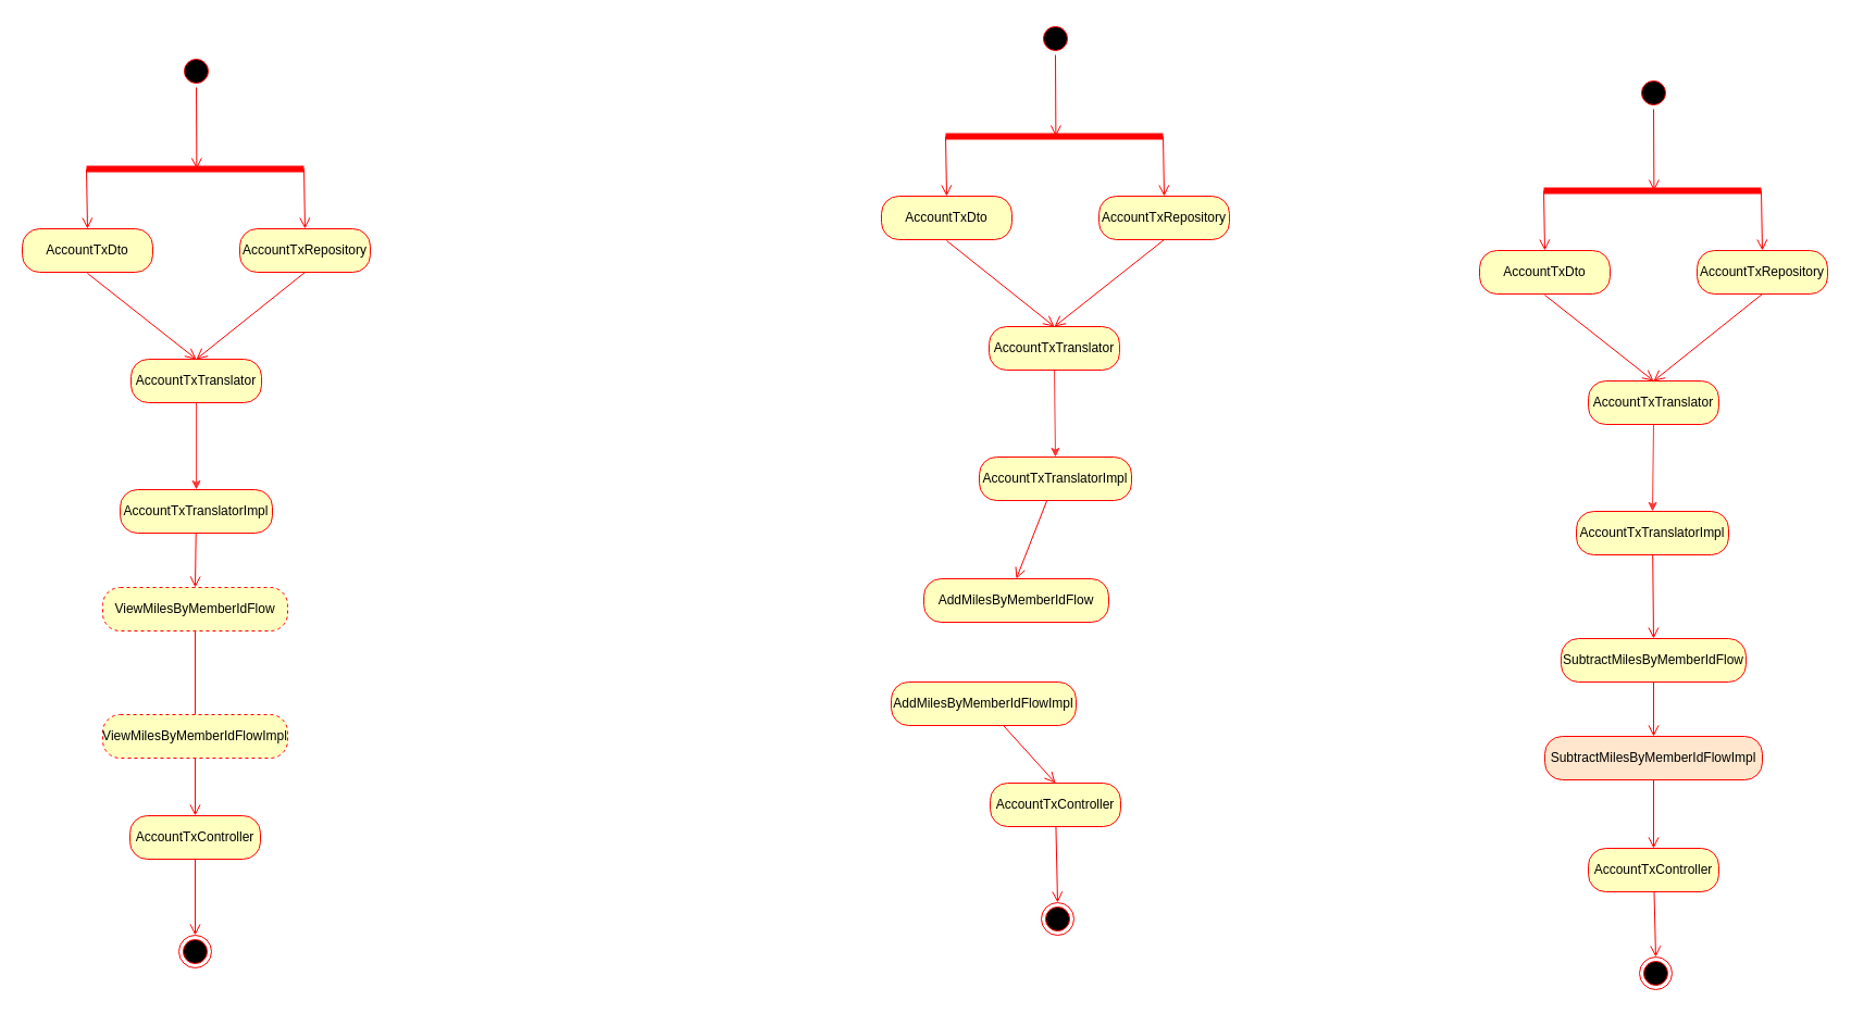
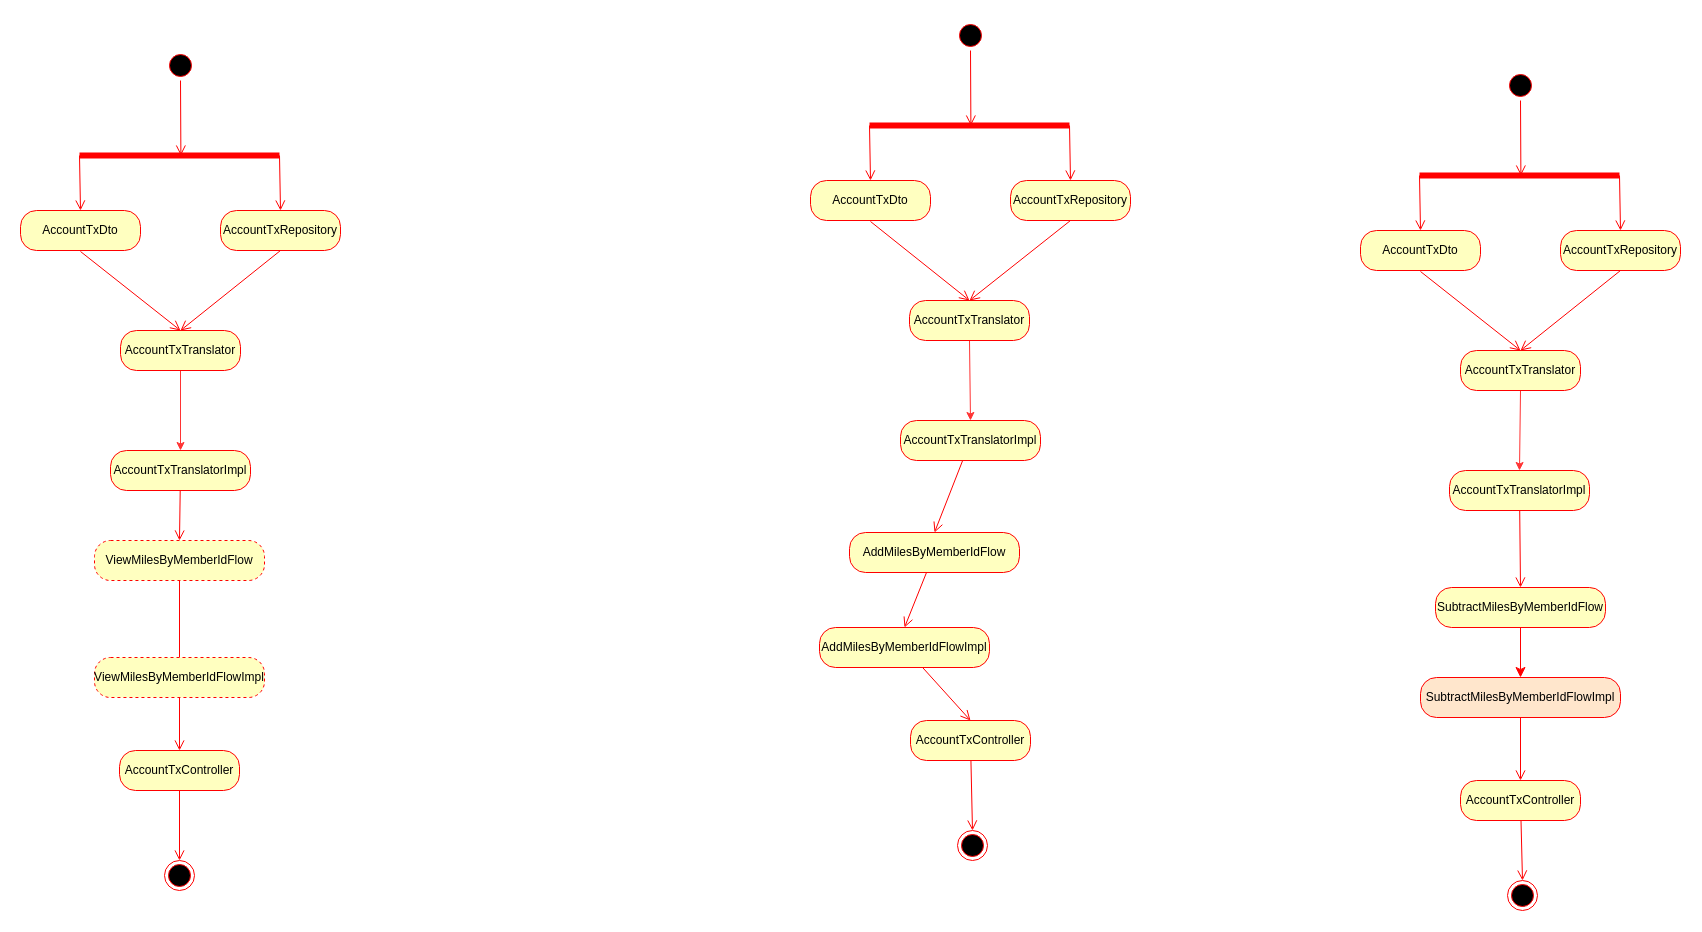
  <mxCell id="0" />
  <mxCell id="1" parent="0" />
  <mxCell id="2" value="" style="ellipse;html=1;shape=startState;fillColor=#000000;strokeColor=#ff0000;" vertex="1" parent="1"><mxGeometry x="955" y="20" width="30" height="30" as="geometry" /></mxCell>
  <mxCell id="3" value="" style="html=1;verticalAlign=bottom;endArrow=open;endSize=8;strokeColor=#ff0000;rounded=0;entryX=0.507;entryY=0.505;entryDx=0;entryDy=0;entryPerimeter=0;" edge="1" target="16" parent="1"><mxGeometry relative="1" as="geometry"><mxPoint x="970" y="120" as="targetPoint" /><mxPoint x="970" y="50" as="sourcePoint" /></mxGeometry></mxCell>
  <mxCell id="4" value="" style="ellipse;html=1;shape=endState;fillColor=#000000;strokeColor=#ff0000;" vertex="1" parent="1"><mxGeometry x="957" y="830" width="30" height="30" as="geometry" /></mxCell>
  <mxCell id="5" value="AccountTxDto" style="rounded=1;whiteSpace=wrap;html=1;arcSize=40;fontColor=#000000;fillColor=#ffffc0;strokeColor=#ff0000;" vertex="1" parent="1"><mxGeometry x="810" y="180" width="120" height="40" as="geometry" /></mxCell>
  <mxCell id="6" value="" style="html=1;verticalAlign=bottom;endArrow=open;endSize=8;strokeColor=#ff0000;rounded=0;entryX=0.5;entryY=0;entryDx=0;entryDy=0;" edge="1" target="8" parent="1"><mxGeometry relative="1" as="geometry"><mxPoint x="870" y="281" as="targetPoint" /><mxPoint x="870" y="221" as="sourcePoint" /></mxGeometry></mxCell>
  <mxCell id="7" style="edgeStyle=none;rounded=0;orthogonalLoop=1;jettySize=auto;html=1;exitX=0.5;exitY=1;exitDx=0;exitDy=0;entryX=0.5;entryY=0;entryDx=0;entryDy=0;strokeColor=#FF3333;" edge="1" source="8" target="10" parent="1"><mxGeometry relative="1" as="geometry" /></mxCell>
  <mxCell id="8" value="AccountTxTranslator" style="rounded=1;whiteSpace=wrap;html=1;arcSize=40;fontColor=#000000;fillColor=#ffffc0;strokeColor=#ff0000;" vertex="1" parent="1"><mxGeometry x="909" y="300" width="120" height="40" as="geometry" /></mxCell>
  <mxCell id="9" value="" style="html=1;verticalAlign=bottom;endArrow=open;endSize=8;strokeColor=#ff0000;rounded=0;entryX=0.5;entryY=0;entryDx=0;entryDy=0;" edge="1" target="8" parent="1"><mxGeometry relative="1" as="geometry"><mxPoint x="1070" y="281" as="targetPoint" /><mxPoint x="1070" y="220" as="sourcePoint" /></mxGeometry></mxCell>
  <mxCell id="10" value="AccountTxTranslatorImpl" style="rounded=1;whiteSpace=wrap;html=1;arcSize=40;fontColor=#000000;fillColor=#ffffc0;strokeColor=#ff0000;" vertex="1" parent="1"><mxGeometry x="900" y="420" width="140" height="40" as="geometry" /></mxCell>
  <mxCell id="11" value="" style="html=1;verticalAlign=bottom;endArrow=open;endSize=8;strokeColor=#ff0000;rounded=0;entryX=0.5;entryY=0;entryDx=0;entryDy=0;" edge="1" source="10" target="12" parent="1"><mxGeometry relative="1" as="geometry"><mxPoint x="970" y="523" as="targetPoint" /></mxGeometry></mxCell>
  <mxCell id="12" value="AddMilesByMemberIdFlow" style="rounded=1;whiteSpace=wrap;html=1;arcSize=40;fontColor=#000000;fillColor=#ffffc0;strokeColor=#ff0000;" vertex="1" parent="1"><mxGeometry x="849" y="532" width="170" height="40" as="geometry" /></mxCell>
+ <mxCell id="13" value="" style="html=1;verticalAlign=bottom;endArrow=open;endSize=8;strokeColor=#ff0000;rounded=0;entryX=0.5;entryY=0;entryDx=0;entryDy=0;" edge="1" source="12" target="14" parent="1"><mxGeometry relative="1" as="geometry"><mxPoint x="970" y="622" as="targetPoint" /></mxGeometry></mxCell>
  <mxCell id="14" value="AddMilesByMemberIdFlowImpl" style="rounded=1;whiteSpace=wrap;html=1;arcSize=40;fontColor=#000000;fillColor=#ffffc0;strokeColor=#ff0000;" vertex="1" parent="1"><mxGeometry x="819" y="627" width="170" height="40" as="geometry" /></mxCell>
  <mxCell id="15" value="" style="html=1;verticalAlign=bottom;endArrow=open;endSize=8;strokeColor=#ff0000;rounded=0;entryX=0.5;entryY=0;entryDx=0;entryDy=0;" edge="1" source="14" target="20" parent="1"><mxGeometry relative="1" as="geometry"><mxPoint x="970" y="727" as="targetPoint" /></mxGeometry></mxCell>
  <mxCell id="16" value="" style="shape=line;html=1;strokeWidth=6;strokeColor=#ff0000;" vertex="1" parent="1"><mxGeometry x="869" y="120" width="200" height="10" as="geometry" /></mxCell>
  <mxCell id="17" value="" style="html=1;verticalAlign=bottom;endArrow=open;endSize=8;strokeColor=#ff0000;rounded=0;exitX=0;exitY=0.5;exitDx=0;exitDy=0;exitPerimeter=0;entryX=0.5;entryY=0;entryDx=0;entryDy=0;" edge="1" source="16" target="5" parent="1"><mxGeometry relative="1" as="geometry"><mxPoint x="870" y="220" as="targetPoint" /><mxPoint x="846" y="140" as="sourcePoint" /></mxGeometry></mxCell>
  <mxCell id="18" value="" style="html=1;verticalAlign=bottom;endArrow=open;endSize=8;strokeColor=#ff0000;rounded=0;exitX=1;exitY=0.5;exitDx=0;exitDy=0;exitPerimeter=0;entryX=0.5;entryY=0;entryDx=0;entryDy=0;" edge="1" source="16" target="19" parent="1"><mxGeometry relative="1" as="geometry"><mxPoint x="1066" y="240" as="targetPoint" /><mxPoint x="880" y="135" as="sourcePoint" /></mxGeometry></mxCell>
  <mxCell id="19" value="AccountTxRepository" style="rounded=1;whiteSpace=wrap;html=1;arcSize=40;fontColor=#000000;fillColor=#ffffc0;strokeColor=#ff0000;" vertex="1" parent="1"><mxGeometry x="1010" y="180" width="120" height="40" as="geometry" /></mxCell>
  <mxCell id="20" value="AccountTxController" style="rounded=1;whiteSpace=wrap;html=1;arcSize=40;fontColor=#000000;fillColor=#ffffc0;strokeColor=#ff0000;" vertex="1" parent="1"><mxGeometry x="910" y="720" width="120" height="40" as="geometry" /></mxCell>
  <mxCell id="21" value="" style="html=1;verticalAlign=bottom;endArrow=open;endSize=8;strokeColor=#ff0000;rounded=0;entryX=0.5;entryY=0;entryDx=0;entryDy=0;" edge="1" source="20" target="4" parent="1"><mxGeometry relative="1" as="geometry"><mxPoint x="972" y="830" as="targetPoint" /></mxGeometry></mxCell>
  <mxCell id="22" value="" style="ellipse;html=1;shape=startState;fillColor=#000000;strokeColor=#ff0000;" vertex="1" parent="1"><mxGeometry x="165" y="50" width="30" height="30" as="geometry" /></mxCell>
  <mxCell id="23" value="" style="html=1;verticalAlign=bottom;endArrow=open;endSize=8;strokeColor=#ff0000;rounded=0;entryX=0.507;entryY=0.505;entryDx=0;entryDy=0;entryPerimeter=0;" edge="1" target="36" parent="1"><mxGeometry relative="1" as="geometry"><mxPoint x="180" y="150" as="targetPoint" /><mxPoint x="180" y="80" as="sourcePoint" /></mxGeometry></mxCell>
  <mxCell id="24" value="" style="ellipse;html=1;shape=endState;fillColor=#000000;strokeColor=#ff0000;" vertex="1" parent="1"><mxGeometry x="164" y="860" width="30" height="30" as="geometry" /></mxCell>
  <mxCell id="25" value="AccountTxDto" style="rounded=1;whiteSpace=wrap;html=1;arcSize=40;fontColor=#000000;fillColor=#ffffc0;strokeColor=#ff0000;" vertex="1" parent="1"><mxGeometry x="20" y="210" width="120" height="40" as="geometry" /></mxCell>
  <mxCell id="26" value="" style="html=1;verticalAlign=bottom;endArrow=open;endSize=8;strokeColor=#ff0000;rounded=0;entryX=0.5;entryY=0;entryDx=0;entryDy=0;" edge="1" target="28" parent="1"><mxGeometry relative="1" as="geometry"><mxPoint x="80" y="311" as="targetPoint" /><mxPoint x="80" y="251" as="sourcePoint" /></mxGeometry></mxCell>
  <mxCell id="27" style="edgeStyle=none;rounded=0;orthogonalLoop=1;jettySize=auto;html=1;exitX=0.5;exitY=1;exitDx=0;exitDy=0;entryX=0.5;entryY=0;entryDx=0;entryDy=0;strokeColor=#FF3333;" edge="1" source="28" target="30" parent="1"><mxGeometry relative="1" as="geometry" /></mxCell>
  <mxCell id="28" value="AccountTxTranslator" style="rounded=1;whiteSpace=wrap;html=1;arcSize=40;fontColor=#000000;fillColor=#ffffc0;strokeColor=#ff0000;" vertex="1" parent="1"><mxGeometry x="120" y="330" width="120" height="40" as="geometry" /></mxCell>
  <mxCell id="29" value="" style="html=1;verticalAlign=bottom;endArrow=open;endSize=8;strokeColor=#ff0000;rounded=0;entryX=0.5;entryY=0;entryDx=0;entryDy=0;" edge="1" target="28" parent="1"><mxGeometry relative="1" as="geometry"><mxPoint x="280" y="311" as="targetPoint" /><mxPoint x="280" y="250" as="sourcePoint" /></mxGeometry></mxCell>
  <mxCell id="30" value="AccountTxTranslatorImpl" style="rounded=1;whiteSpace=wrap;html=1;arcSize=40;fontColor=#000000;fillColor=#ffffc0;strokeColor=#ff0000;" vertex="1" parent="1"><mxGeometry x="110" y="450" width="140" height="40" as="geometry" /></mxCell>
  <mxCell id="31" value="" style="html=1;verticalAlign=bottom;endArrow=open;endSize=8;strokeColor=#ff0000;rounded=0;entryX=0.5;entryY=0;entryDx=0;entryDy=0;" edge="1" source="30" target="32" parent="1"><mxGeometry relative="1" as="geometry"><mxPoint x="180" y="553" as="targetPoint" /></mxGeometry></mxCell>
  <mxCell id="32" value="ViewMilesByMemberIdFlow" style="rounded=1;whiteSpace=wrap;html=1;arcSize=40;fontColor=#000000;fillColor=#ffffc0;strokeColor=#ff0000;dashed=1;" vertex="1" parent="1"><mxGeometry x="94" y="540" width="170" height="40" as="geometry" /></mxCell>
  <mxCell id="33" value="" style="html=1;verticalAlign=bottom;endArrow=none;endSize=8;strokeColor=#ff0000;rounded=0;entryX=0.5;entryY=0;entryDx=0;entryDy=0;" edge="1" source="32" target="34" parent="1"><mxGeometry relative="1" as="geometry"><mxPoint x="180" y="652" as="targetPoint" /></mxGeometry></mxCell>
  <mxCell id="34" value="ViewMilesByMemberIdFlowImpl" style="rounded=1;whiteSpace=wrap;html=1;arcSize=40;fontColor=#000000;fillColor=#ffffc0;strokeColor=#ff0000;dashed=1;" vertex="1" parent="1"><mxGeometry x="94" y="657" width="170" height="40" as="geometry" /></mxCell>
  <mxCell id="35" value="" style="html=1;verticalAlign=bottom;endArrow=open;endSize=8;strokeColor=#ff0000;rounded=0;entryX=0.5;entryY=0;entryDx=0;entryDy=0;" edge="1" source="34" target="40" parent="1"><mxGeometry relative="1" as="geometry"><mxPoint x="180" y="757" as="targetPoint" /></mxGeometry></mxCell>
  <mxCell id="36" value="" style="shape=line;html=1;strokeWidth=6;strokeColor=#ff0000;" vertex="1" parent="1"><mxGeometry x="79" y="150" width="200" height="10" as="geometry" /></mxCell>
  <mxCell id="37" value="" style="html=1;verticalAlign=bottom;endArrow=open;endSize=8;strokeColor=#ff0000;rounded=0;exitX=0;exitY=0.5;exitDx=0;exitDy=0;exitPerimeter=0;entryX=0.5;entryY=0;entryDx=0;entryDy=0;" edge="1" source="36" target="25" parent="1"><mxGeometry relative="1" as="geometry"><mxPoint x="80" y="250" as="targetPoint" /><mxPoint x="56" y="170" as="sourcePoint" /></mxGeometry></mxCell>
  <mxCell id="38" value="" style="html=1;verticalAlign=bottom;endArrow=open;endSize=8;strokeColor=#ff0000;rounded=0;exitX=1;exitY=0.5;exitDx=0;exitDy=0;exitPerimeter=0;entryX=0.5;entryY=0;entryDx=0;entryDy=0;" edge="1" source="36" target="39" parent="1"><mxGeometry relative="1" as="geometry"><mxPoint x="276" y="270" as="targetPoint" /><mxPoint x="90" y="165" as="sourcePoint" /></mxGeometry></mxCell>
  <mxCell id="39" value="AccountTxRepository" style="rounded=1;whiteSpace=wrap;html=1;arcSize=40;fontColor=#000000;fillColor=#ffffc0;strokeColor=#ff0000;" vertex="1" parent="1"><mxGeometry x="220" y="210" width="120" height="40" as="geometry" /></mxCell>
  <mxCell id="40" value="AccountTxController" style="rounded=1;whiteSpace=wrap;html=1;arcSize=40;fontColor=#000000;fillColor=#ffffc0;strokeColor=#ff0000;" vertex="1" parent="1"><mxGeometry x="119" y="750" width="120" height="40" as="geometry" /></mxCell>
  <mxCell id="41" value="" style="html=1;verticalAlign=bottom;endArrow=open;endSize=8;strokeColor=#ff0000;rounded=0;entryX=0.5;entryY=0;entryDx=0;entryDy=0;" edge="1" source="40" target="24" parent="1"><mxGeometry relative="1" as="geometry"><mxPoint x="182" y="860" as="targetPoint" /></mxGeometry></mxCell>
  <mxCell id="42" value="" style="ellipse;html=1;shape=startState;fillColor=#000000;strokeColor=#ff0000;" vertex="1" parent="1"><mxGeometry x="1505" y="70" width="30" height="30" as="geometry" /></mxCell>
  <mxCell id="43" value="" style="html=1;verticalAlign=bottom;endArrow=open;endSize=8;strokeColor=#ff0000;rounded=0;entryX=0.507;entryY=0.505;entryDx=0;entryDy=0;entryPerimeter=0;" edge="1" target="56" parent="1"><mxGeometry relative="1" as="geometry"><mxPoint x="1520" y="170" as="targetPoint" /><mxPoint x="1520" y="100" as="sourcePoint" /></mxGeometry></mxCell>
  <mxCell id="44" value="" style="ellipse;html=1;shape=endState;fillColor=#000000;strokeColor=#ff0000;" vertex="1" parent="1"><mxGeometry x="1507" y="880" width="30" height="30" as="geometry" /></mxCell>
  <mxCell id="45" value="AccountTxDto" style="rounded=1;whiteSpace=wrap;html=1;arcSize=40;fontColor=#000000;fillColor=#ffffc0;strokeColor=#ff0000;" vertex="1" parent="1"><mxGeometry x="1360" y="230" width="120" height="40" as="geometry" /></mxCell>
  <mxCell id="46" value="" style="html=1;verticalAlign=bottom;endArrow=open;endSize=8;strokeColor=#ff0000;rounded=0;entryX=0.5;entryY=0;entryDx=0;entryDy=0;" edge="1" target="48" parent="1"><mxGeometry relative="1" as="geometry"><mxPoint x="1420" y="331" as="targetPoint" /><mxPoint x="1420" y="271" as="sourcePoint" /></mxGeometry></mxCell>
  <mxCell id="47" style="edgeStyle=none;rounded=0;orthogonalLoop=1;jettySize=auto;html=1;exitX=0.5;exitY=1;exitDx=0;exitDy=0;entryX=0.5;entryY=0;entryDx=0;entryDy=0;strokeColor=#FF3333;" edge="1" source="48" target="50" parent="1"><mxGeometry relative="1" as="geometry" /></mxCell>
  <mxCell id="48" value="AccountTxTranslator" style="rounded=1;whiteSpace=wrap;html=1;arcSize=40;fontColor=#000000;fillColor=#ffffc0;strokeColor=#ff0000;" vertex="1" parent="1"><mxGeometry x="1460" y="350" width="120" height="40" as="geometry" /></mxCell>
  <mxCell id="49" value="" style="html=1;verticalAlign=bottom;endArrow=open;endSize=8;strokeColor=#ff0000;rounded=0;entryX=0.5;entryY=0;entryDx=0;entryDy=0;" edge="1" target="48" parent="1"><mxGeometry relative="1" as="geometry"><mxPoint x="1620" y="331" as="targetPoint" /><mxPoint x="1620" y="270" as="sourcePoint" /></mxGeometry></mxCell>
  <mxCell id="50" value="AccountTxTranslatorImpl" style="rounded=1;whiteSpace=wrap;html=1;arcSize=40;fontColor=#000000;fillColor=#ffffc0;strokeColor=#ff0000;" vertex="1" parent="1"><mxGeometry x="1449" y="470" width="140" height="40" as="geometry" /></mxCell>
  <mxCell id="51" value="" style="html=1;verticalAlign=bottom;endArrow=open;endSize=8;strokeColor=#ff0000;rounded=0;entryX=0.5;entryY=0;entryDx=0;entryDy=0;" edge="1" source="50" target="52" parent="1"><mxGeometry relative="1" as="geometry"><mxPoint x="1520" y="573" as="targetPoint" /></mxGeometry></mxCell>
  <mxCell id="52" value="SubtractMilesByMemberIdFlow" style="rounded=1;whiteSpace=wrap;html=1;arcSize=40;fontColor=#000000;fillColor=#ffffc0;strokeColor=#ff0000;" vertex="1" parent="1"><mxGeometry x="1435" y="587" width="170" height="40" as="geometry" /></mxCell>
- <mxCell id="53" value="" style="html=1;verticalAlign=bottom;endArrow=open;endSize=8;strokeColor=#ff0000;rounded=0;entryX=0.5;entryY=0;entryDx=0;entryDy=0;" edge="1" source="52" target="54" parent="1"><mxGeometry relative="1" as="geometry"><mxPoint x="1520" y="672" as="targetPoint" /></mxGeometry></mxCell>
+ <mxCell id="53" value="" style="html=1;verticalAlign=bottom;endArrow=classic;endSize=8;strokeColor=#ff0000;rounded=0;entryX=0.5;entryY=0;entryDx=0;entryDy=0;" edge="1" source="52" target="54" parent="1"><mxGeometry relative="1" as="geometry"><mxPoint x="1520" y="672" as="targetPoint" /></mxGeometry></mxCell>
  <mxCell id="54" value="SubtractMilesByMemberIdFlowImpl" style="rounded=1;whiteSpace=wrap;html=1;arcSize=40;fontColor=#000000;fillColor=#ffe6cc;strokeColor=#ff0000;" vertex="1" parent="1"><mxGeometry x="1420" y="677" width="200" height="40" as="geometry" /></mxCell>
  <mxCell id="55" value="" style="html=1;verticalAlign=bottom;endArrow=open;endSize=8;strokeColor=#ff0000;rounded=0;entryX=0.5;entryY=0;entryDx=0;entryDy=0;" edge="1" source="54" target="60" parent="1"><mxGeometry relative="1" as="geometry"><mxPoint x="1520" y="777" as="targetPoint" /></mxGeometry></mxCell>
  <mxCell id="56" value="" style="shape=line;html=1;strokeWidth=6;strokeColor=#ff0000;" vertex="1" parent="1"><mxGeometry x="1419" y="170" width="200" height="10" as="geometry" /></mxCell>
  <mxCell id="57" value="" style="html=1;verticalAlign=bottom;endArrow=open;endSize=8;strokeColor=#ff0000;rounded=0;exitX=0;exitY=0.5;exitDx=0;exitDy=0;exitPerimeter=0;entryX=0.5;entryY=0;entryDx=0;entryDy=0;" edge="1" source="56" target="45" parent="1"><mxGeometry relative="1" as="geometry"><mxPoint x="1420" y="270" as="targetPoint" /><mxPoint x="1396" y="190" as="sourcePoint" /></mxGeometry></mxCell>
  <mxCell id="58" value="" style="html=1;verticalAlign=bottom;endArrow=open;endSize=8;strokeColor=#ff0000;rounded=0;exitX=1;exitY=0.5;exitDx=0;exitDy=0;exitPerimeter=0;entryX=0.5;entryY=0;entryDx=0;entryDy=0;" edge="1" source="56" target="59" parent="1"><mxGeometry relative="1" as="geometry"><mxPoint x="1616" y="290" as="targetPoint" /><mxPoint x="1430" y="185" as="sourcePoint" /></mxGeometry></mxCell>
  <mxCell id="59" value="AccountTxRepository" style="rounded=1;whiteSpace=wrap;html=1;arcSize=40;fontColor=#000000;fillColor=#ffffc0;strokeColor=#ff0000;" vertex="1" parent="1"><mxGeometry x="1560" y="230" width="120" height="40" as="geometry" /></mxCell>
  <mxCell id="60" value="AccountTxController" style="rounded=1;whiteSpace=wrap;html=1;arcSize=40;fontColor=#000000;fillColor=#ffffc0;strokeColor=#ff0000;" vertex="1" parent="1"><mxGeometry x="1460" y="780" width="120" height="40" as="geometry" /></mxCell>
  <mxCell id="61" value="" style="html=1;verticalAlign=bottom;endArrow=open;endSize=8;strokeColor=#ff0000;rounded=0;entryX=0.5;entryY=0;entryDx=0;entryDy=0;" edge="1" source="60" target="44" parent="1"><mxGeometry relative="1" as="geometry"><mxPoint x="1522" y="880" as="targetPoint" /></mxGeometry></mxCell>
